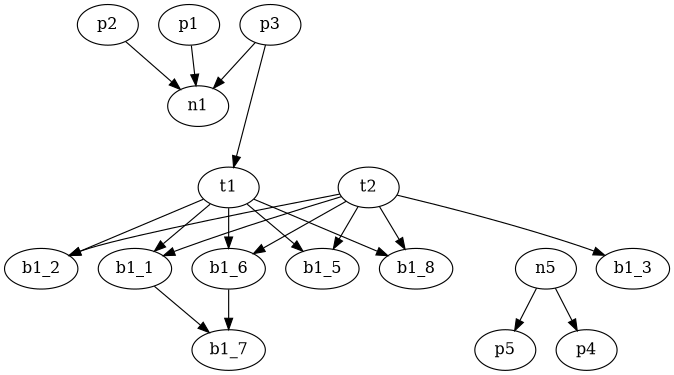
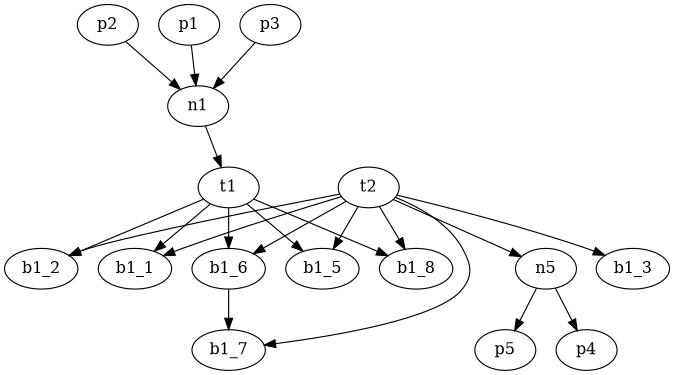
  digraph {
    edge [sink_port="{'_component': 'n1', '_port': '1'}" source_port="{'_component': 'n2', '_port': '1'}"]
    p1
    n1
    t1
    b1_1
    b1_2
    b1_5
    b1_6
    b1_8
    b1_7
    p2
    p3
    t2
    b1_3
    n2 [label=n5]
    p4
    p5
    p1 -> n1 [connection_id=c1 connection_ref="{'name': 'c1', 'ID': 'c1', 'entity': 'CHANNEL', 'params': {'data': {'channelWidth': 100, 'connectionSpacing': 1000}}, 'source': {'_component': 'p1', '_port': '1'}, 'sinks': [{'_component': 'n1', '_port': '1'}], 'layer': {'_id': '0', 'name': 'FLOW_0', 'type': 'FLOW', 'group': '0', 'params': {'data': {}}}, '_paths': []}" source_port="{'_component': 'p1', '_port': '1'}"]
-   p3 -> t1 [connection_id=c4 connection_ref="{'name': 'c4', 'ID': 'c4', 'entity': 'CHANNEL', 'params': {'data': {'channelWidth': 100, 'connectionSpacing': 1000}}, 'source': {'_component': 'n1', '_port': '1'}, 'sinks': [{'_component': 't1', '_port': '1'}], 'layer': {'_id': '0', 'name': 'FLOW_0', 'type': 'FLOW', 'group': '0', 'params': {'data': {}}}, '_paths': []}" sink_port="{'_component': 't1', '_port': '1'}" source_port="{'_component': 'n1', '_port': '1'}"]
+   n1 -> t1 [connection_id=c4 connection_ref="{'name': 'c4', 'ID': 'c4', 'entity': 'CHANNEL', 'params': {'data': {'channelWidth': 100, 'connectionSpacing': 1000}}, 'source': {'_component': 'n1', '_port': '1'}, 'sinks': [{'_component': 't1', '_port': '1'}], 'layer': {'_id': '0', 'name': 'FLOW_0', 'type': 'FLOW', 'group': '0', 'params': {'data': {}}}, '_paths': []}" sink_port="{'_component': 't1', '_port': '1'}" source_port="{'_component': 'n1', '_port': '1'}"]
    t1 -> b1_1 [connection_id=c5 connection_ref="{'name': 'c5', 'ID': 'c5', 'entity': 'CHANNEL', 'params': {'data': {'channelWidth': 100, 'connectionSpacing': 1000}}, 'source': {'_component': 't1', '_port': '2'}, 'sinks': [{'_component': 'b1_1', '_port': '1'}], 'layer': {'_id': '0', 'name': 'FLOW_0', 'type': 'FLOW', 'group': '0', 'params': {'data': {}}}, '_paths': []}" sink_port="{'_component': 'b1_1', '_port': '1'}" source_port="{'_component': 't1', '_port': '2'}"]
    t1 -> b1_2 [connection_id=c6 connection_ref="{'name': 'c6', 'ID': 'c6', 'entity': 'CHANNEL', 'params': {'data': {'channelWidth': 100, 'connectionSpacing': 1000}}, 'source': {'_component': 't1', '_port': '3'}, 'sinks': [{'_component': 'b1_2', '_port': '1'}], 'layer': {'_id': '0', 'name': 'FLOW_0', 'type': 'FLOW', 'group': '0', 'params': {'data': {}}}, '_paths': []}" sink_port="{'_component': 'b1_2', '_port': '1'}" source_port="{'_component': 't1', '_port': '3'}"]
    t1 -> b1_5 [connection_id=c9 connection_ref="{'name': 'c9', 'ID': 'c9', 'entity': 'CHANNEL', 'params': {'data': {'channelWidth': 100, 'connectionSpacing': 1000}}, 'source': {'_component': 't1', '_port': '6'}, 'sinks': [{'_component': 'b1_5', '_port': '1'}], 'layer': {'_id': '0', 'name': 'FLOW_0', 'type': 'FLOW', 'group': '0', 'params': {'data': {}}}, '_paths': []}" sink_port="{'_component': 'b1_5', '_port': '1'}" source_port="{'_component': 't1', '_port': '6'}"]
    t1 -> b1_6 [connection_id=c10 connection_ref="{'name': 'c10', 'ID': 'c10', 'entity': 'CHANNEL', 'params': {'data': {'channelWidth': 100, 'connectionSpacing': 1000}}, 'source': {'_component': 't1', '_port': '7'}, 'sinks': [{'_component': 'b1_6', '_port': '1'}], 'layer': {'_id': '0', 'name': 'FLOW_0', 'type': 'FLOW', 'group': '0', 'params': {'data': {}}}, '_paths': []}" sink_port="{'_component': 'b1_6', '_port': '1'}" source_port="{'_component': 't1', '_port': '7'}"]
    t1 -> b1_8 [connection_id=c12 connection_ref="{'name': 'c12', 'ID': 'c12', 'entity': 'CHANNEL', 'params': {'data': {'channelWidth': 100, 'connectionSpacing': 1000}}, 'source': {'_component': 't1', '_port': '9'}, 'sinks': [{'_component': 'b1_8', '_port': '1'}], 'layer': {'_id': '0', 'name': 'FLOW_0', 'type': 'FLOW', 'group': '0', 'params': {'data': {}}}, '_paths': []}" sink_port="{'_component': 'b1_8', '_port': '1'}" source_port="{'_component': 't1', '_port': '9'}"]
    b1_6 -> b1_7 [connection_id=c11 connection_ref="{'name': 'c11', 'ID': 'c11', 'entity': 'CHANNEL', 'params': {'data': {'channelWidth': 100, 'connectionSpacing': 1000}}, 'source': {'_component': 't1', '_port': '8'}, 'sinks': [{'_component': 'b1_7', '_port': '1'}], 'layer': {'_id': '0', 'name': 'FLOW_0', 'type': 'FLOW', 'group': '0', 'params': {'data': {}}}, '_paths': []}" sink_port="{'_component': 'b1_7', '_port': '1'}" source_port="{'_component': 't1', '_port': '8'}"]
    p2 -> n1 [connection_id=c2 connection_ref="{'name': 'c2', 'ID': 'c2', 'entity': 'CHANNEL', 'params': {'data': {'channelWidth': 100, 'connectionSpacing': 1000}}, 'source': {'_component': 'p2', '_port': '1'}, 'sinks': [{'_component': 'n1', '_port': '1'}], 'layer': {'_id': '0', 'name': 'FLOW_0', 'type': 'FLOW', 'group': '0', 'params': {'data': {}}}, '_paths': []}" source_port="{'_component': 'p2', '_port': '1'}"]
    p3 -> n1 [connection_id=c3 connection_ref="{'name': 'c3', 'ID': 'c3', 'entity': 'CHANNEL', 'params': {'data': {'channelWidth': 100, 'connectionSpacing': 1000}}, 'source': {'_component': 'p3', '_port': '1'}, 'sinks': [{'_component': 'n1', '_port': '1'}], 'layer': {'_id': '0', 'name': 'FLOW_0', 'type': 'FLOW', 'group': '0', 'params': {'data': {}}}, '_paths': []}" source_port="{'_component': 'p3', '_port': '1'}"]
    t2 -> b1_1 [connection_id=c13 connection_ref="{'name': 'c13', 'ID': 'c13', 'entity': 'CHANNEL', 'params': {'data': {'channelWidth': 100, 'connectionSpacing': 1000}}, 'source': {'_component': 't2', '_port': '2'}, 'sinks': [{'_component': 'b1_1', '_port': '1'}], 'layer': {'_id': '0', 'name': 'FLOW_0', 'type': 'FLOW', 'group': '0', 'params': {'data': {}}}, '_paths': []}" sink_port="{'_component': 'b1_1', '_port': '1'}" source_port="{'_component': 't2', '_port': '2'}"]
    t2 -> b1_2 [connection_id=c14 connection_ref="{'name': 'c14', 'ID': 'c14', 'entity': 'CHANNEL', 'params': {'data': {'channelWidth': 100, 'connectionSpacing': 1000}}, 'source': {'_component': 't2', '_port': '3'}, 'sinks': [{'_component': 'b1_2', '_port': '1'}], 'layer': {'_id': '0', 'name': 'FLOW_0', 'type': 'FLOW', 'group': '0', 'params': {'data': {}}}, '_paths': []}" sink_port="{'_component': 'b1_2', '_port': '1'}" source_port="{'_component': 't2', '_port': '3'}"]
    t2 -> b1_5 [connection_id=c17 connection_ref="{'name': 'c17', 'ID': 'c17', 'entity': 'CHANNEL', 'params': {'data': {'channelWidth': 100, 'connectionSpacing': 1000}}, 'source': {'_component': 't2', '_port': '6'}, 'sinks': [{'_component': 'b1_5', '_port': '1'}], 'layer': {'_id': '0', 'name': 'FLOW_0', 'type': 'FLOW', 'group': '0', 'params': {'data': {}}}, '_paths': []}" sink_port="{'_component': 'b1_5', '_port': '1'}" source_port="{'_component': 't2', '_port': '6'}"]
    t2 -> b1_6 [connection_id=c18 connection_ref="{'name': 'c18', 'ID': 'c18', 'entity': 'CHANNEL', 'params': {'data': {'channelWidth': 100, 'connectionSpacing': 1000}}, 'source': {'_component': 't2', '_port': '7'}, 'sinks': [{'_component': 'b1_6', '_port': '1'}], 'layer': {'_id': '0', 'name': 'FLOW_0', 'type': 'FLOW', 'group': '0', 'params': {'data': {}}}, '_paths': []}" sink_port="{'_component': 'b1_6', '_port': '1'}" source_port="{'_component': 't2', '_port': '7'}"]
    t2 -> b1_8 [connection_id=c20 connection_ref="{'name': 'c20', 'ID': 'c20', 'entity': 'CHANNEL', 'params': {'data': {'channelWidth': 100, 'connectionSpacing': 1000}}, 'source': {'_component': 't2', '_port': '9'}, 'sinks': [{'_component': 'b1_8', '_port': '1'}], 'layer': {'_id': '0', 'name': 'FLOW_0', 'type': 'FLOW', 'group': '0', 'params': {'data': {}}}, '_paths': []}" sink_port="{'_component': 'b1_8', '_port': '1'}" source_port="{'_component': 't2', '_port': '9'}"]
-   b1_1 -> b1_7 [connection_id=c19 connection_ref="{'name': 'c19', 'ID': 'c19', 'entity': 'CHANNEL', 'params': {'data': {'channelWidth': 100, 'connectionSpacing': 1000}}, 'source': {'_component': 't2', '_port': '8'}, 'sinks': [{'_component': 'b1_7', '_port': '1'}], 'layer': {'_id': '0', 'name': 'FLOW_0', 'type': 'FLOW', 'group': '0', 'params': {'data': {}}}, '_paths': []}" sink_port="{'_component': 'b1_7', '_port': '1'}" source_port="{'_component': 't2', '_port': '8'}"]
+   t2 -> b1_7 [connection_id=c19 connection_ref="{'name': 'c19', 'ID': 'c19', 'entity': 'CHANNEL', 'params': {'data': {'channelWidth': 100, 'connectionSpacing': 1000}}, 'source': {'_component': 't2', '_port': '8'}, 'sinks': [{'_component': 'b1_7', '_port': '1'}], 'layer': {'_id': '0', 'name': 'FLOW_0', 'type': 'FLOW', 'group': '0', 'params': {'data': {}}}, '_paths': []}" sink_port="{'_component': 'b1_7', '_port': '1'}" source_port="{'_component': 't2', '_port': '8'}"]
    t2 -> b1_3 [connection_id=c15 connection_ref="{'name': 'c15', 'ID': 'c15', 'entity': 'CHANNEL', 'params': {'data': {'channelWidth': 100, 'connectionSpacing': 1000}}, 'source': {'_component': 't2', '_port': '4'}, 'sinks': [{'_component': 'b1_3', '_port': '1'}], 'layer': {'_id': '0', 'name': 'FLOW_0', 'type': 'FLOW', 'group': '0', 'params': {'data': {}}}, '_paths': []}" sink_port="{'_component': 'b1_3', '_port': '1'}" source_port="{'_component': 't2', '_port': '4'}"]
+   t2 -> n2 [connection_id=c21 connection_ref="{'name': 'c21', 'ID': 'c21', 'entity': 'CHANNEL', 'params': {'data': {'channelWidth': 100, 'connectionSpacing': 1000}}, 'source': {'_component': 't2', '_port': '1'}, 'sinks': [{'_component': 'n2', '_port': '1'}], 'layer': {'_id': '0', 'name': 'FLOW_0', 'type': 'FLOW', 'group': '0', 'params': {'data': {}}}, '_paths': []}" sink_port="{'_component': 'n2', '_port': '1'}" source_port="{'_component': 't2', '_port': '1'}"]
    n2 -> p4 [connection_id=c22 connection_ref="{'name': 'c22', 'ID': 'c22', 'entity': 'CHANNEL', 'params': {'data': {'channelWidth': 100, 'connectionSpacing': 1000}}, 'source': {'_component': 'n2', '_port': '1'}, 'sinks': [{'_component': 'p4', '_port': '1'}], 'layer': {'_id': '0', 'name': 'FLOW_0', 'type': 'FLOW', 'group': '0', 'params': {'data': {}}}, '_paths': []}" sink_port="{'_component': 'p4', '_port': '1'}"]
    n2 -> p5 [connection_id=c23 connection_ref="{'name': 'c23', 'ID': 'c23', 'entity': 'CHANNEL', 'params': {'data': {'channelWidth': 100, 'connectionSpacing': 1000}}, 'source': {'_component': 'n2', '_port': '1'}, 'sinks': [{'_component': 'p5', '_port': '1'}], 'layer': {'_id': '0', 'name': 'FLOW_0', 'type': 'FLOW', 'group': '0', 'params': {'data': {}}}, '_paths': []}" sink_port="{'_component': 'p5', '_port': '1'}"]
  }
